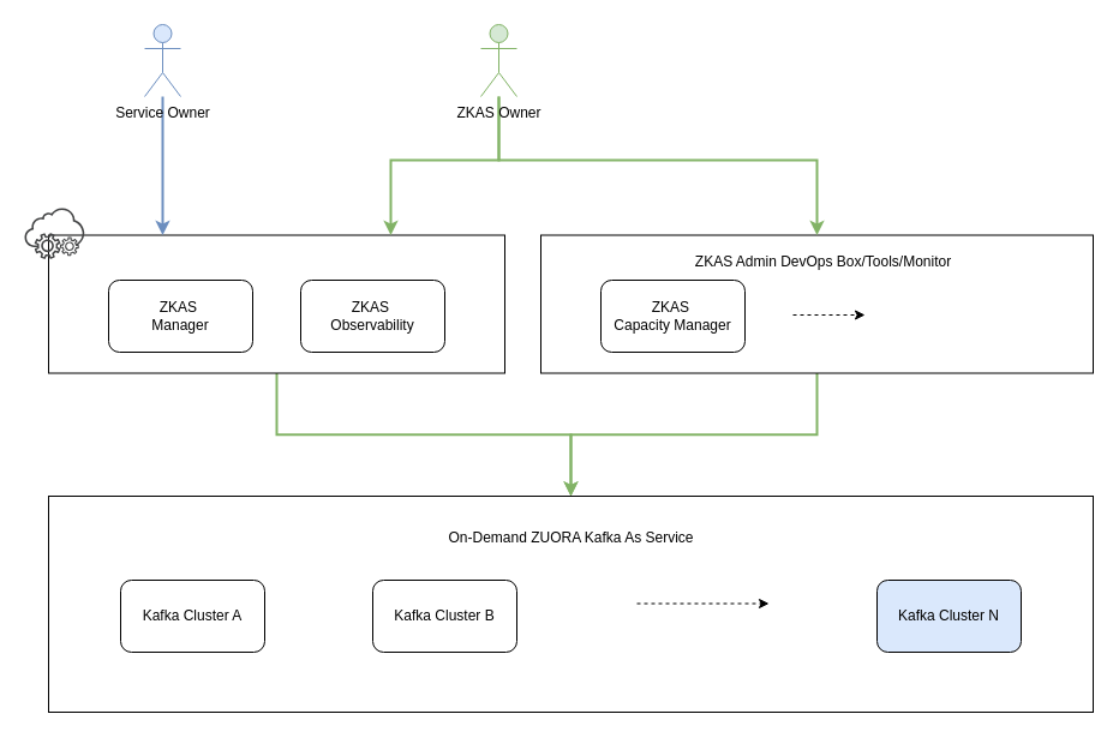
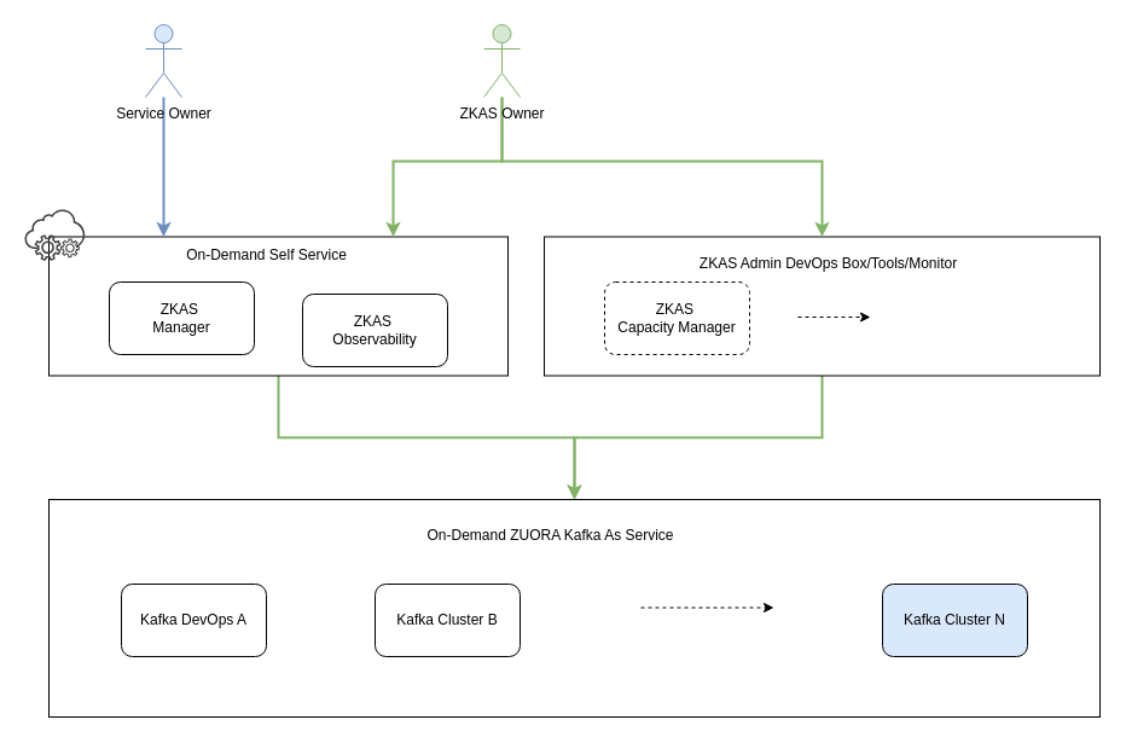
  <mxCell id="0" />
  <mxCell id="1" parent="0" />
  <mxCell id="2" style="edgeStyle=orthogonalEdgeStyle;rounded=0;orthogonalLoop=1;jettySize=auto;html=1;entryX=0.5;entryY=0;entryDx=0;entryDy=0;strokeWidth=2;fillColor=#d5e8d4;strokeColor=#82b366;" edge="1" parent="1" source="3" target="6"><mxGeometry relative="1" as="geometry" /></mxCell>
  <mxCell id="3" value="" style="rounded=0;whiteSpace=wrap;html=1;" vertex="1" parent="1"><mxGeometry x="40" y="195.5" width="380" height="115" as="geometry" /></mxCell>
  <mxCell id="4" style="edgeStyle=orthogonalEdgeStyle;rounded=0;orthogonalLoop=1;jettySize=auto;html=1;entryX=0.5;entryY=0;entryDx=0;entryDy=0;strokeWidth=2;fillColor=#d5e8d4;strokeColor=#82b366;" edge="1" parent="1" source="5" target="6"><mxGeometry relative="1" as="geometry" /></mxCell>
  <mxCell id="5" value="" style="rounded=0;whiteSpace=wrap;html=1;" vertex="1" parent="1"><mxGeometry x="450" y="195.5" width="460" height="115" as="geometry" /></mxCell>
  <mxCell id="6" value="" style="rounded=0;whiteSpace=wrap;html=1;" parent="1" vertex="1"><mxGeometry x="40" y="413" width="870" height="180" as="geometry" /></mxCell>
  <mxCell id="7" style="edgeStyle=orthogonalEdgeStyle;rounded=0;orthogonalLoop=1;jettySize=auto;html=1;entryX=0.25;entryY=0;entryDx=0;entryDy=0;strokeWidth=2;fillColor=#dae8fc;strokeColor=#6c8ebf;" edge="1" parent="1" source="8" target="3"><mxGeometry relative="1" as="geometry" /></mxCell>
  <mxCell id="8" value="Service Owner" style="shape=umlActor;verticalLabelPosition=bottom;verticalAlign=top;html=1;outlineConnect=0;fillColor=#dae8fc;strokeColor=#6c8ebf;" parent="1" vertex="1"><mxGeometry x="120" y="20" width="30" height="60" as="geometry" /></mxCell>
- <mxCell id="9" value="Kafka Cluster A" style="rounded=1;whiteSpace=wrap;html=1;" parent="1" vertex="1"><mxGeometry x="100" y="483" width="120" height="60" as="geometry" /></mxCell>
+ <mxCell id="9" value="Kafka DevOps A" style="rounded=1;whiteSpace=wrap;html=1;" parent="1" vertex="1"><mxGeometry x="100" y="483" width="120" height="60" as="geometry" /></mxCell>
  <mxCell id="10" value="Kafka Cluster B" style="rounded=1;whiteSpace=wrap;html=1;" parent="1" vertex="1"><mxGeometry x="310" y="483" width="120" height="60" as="geometry" /></mxCell>
  <mxCell id="11" value="Kafka Cluster N" style="rounded=1;whiteSpace=wrap;html=1;fillColor=#dae8fc;" parent="1" vertex="1"><mxGeometry x="730" y="483" width="120" height="60" as="geometry" /></mxCell>
  <mxCell id="12" value="ZKAS&amp;nbsp;&lt;div&gt;Manager&lt;/div&gt;" style="rounded=1;whiteSpace=wrap;html=1;" parent="1" vertex="1"><mxGeometry x="90" y="233" width="120" height="60" as="geometry" /></mxCell>
- <mxCell id="13" value="ZKAS&amp;nbsp;&lt;div&gt;Capacity Manager&lt;/div&gt;" style="rounded=1;whiteSpace=wrap;html=1;" parent="1" vertex="1"><mxGeometry x="500" y="233" width="120" height="60" as="geometry" /></mxCell>
- <mxCell id="14" value="ZKAS&amp;nbsp;&lt;div&gt;Observability&lt;/div&gt;" style="rounded=1;whiteSpace=wrap;html=1;" parent="1" vertex="1"><mxGeometry x="250" y="233" width="120" height="60" as="geometry" /></mxCell>
+ <mxCell id="13" value="ZKAS&amp;nbsp;&lt;div&gt;Capacity Manager&lt;/div&gt;" style="rounded=1;whiteSpace=wrap;html=1;dashed=1;" parent="1" vertex="1"><mxGeometry x="500" y="233" width="120" height="60" as="geometry" /></mxCell>
+ <mxCell id="14" value="ZKAS&amp;nbsp;&lt;div&gt;Observability&lt;/div&gt;" style="rounded=1;whiteSpace=wrap;html=1;" parent="1" vertex="1"><mxGeometry x="250" y="243" width="120" height="60" as="geometry" /></mxCell>
  <mxCell id="15" value="" style="endArrow=classic;html=1;rounded=0;dashed=1;" parent="1" edge="1"><mxGeometry width="50" height="50" relative="1" as="geometry"><mxPoint x="530" y="502.5" as="sourcePoint" /><mxPoint x="640" y="502.5" as="targetPoint" /></mxGeometry></mxCell>
  <mxCell id="16" style="edgeStyle=orthogonalEdgeStyle;rounded=0;orthogonalLoop=1;jettySize=auto;html=1;entryX=0.5;entryY=0;entryDx=0;entryDy=0;strokeWidth=2;fillColor=#d5e8d4;strokeColor=#82b366;" edge="1" parent="1" source="18" target="5"><mxGeometry relative="1" as="geometry"><Array as="points"><mxPoint x="415" y="133" /><mxPoint x="680" y="133" /></Array></mxGeometry></mxCell>
  <mxCell id="17" style="edgeStyle=orthogonalEdgeStyle;rounded=0;orthogonalLoop=1;jettySize=auto;html=1;entryX=0.75;entryY=0;entryDx=0;entryDy=0;strokeWidth=2;fillColor=#d5e8d4;strokeColor=#82b366;" edge="1" parent="1" source="18" target="3"><mxGeometry relative="1" as="geometry"><Array as="points"><mxPoint x="415" y="133" /><mxPoint x="325" y="133" /></Array></mxGeometry></mxCell>
  <mxCell id="18" value="ZKAS Owner" style="shape=umlActor;verticalLabelPosition=bottom;verticalAlign=top;html=1;outlineConnect=0;fillColor=#d5e8d4;strokeColor=#82b366;" parent="1" vertex="1"><mxGeometry x="400" y="20" width="30" height="60" as="geometry" /></mxCell>
  <mxCell id="19" value="" style="endArrow=classic;html=1;rounded=0;dashed=1;" edge="1" parent="1"><mxGeometry width="50" height="50" relative="1" as="geometry"><mxPoint x="660" y="262" as="sourcePoint" /><mxPoint x="720" y="262" as="targetPoint" /></mxGeometry></mxCell>
  <mxCell id="20" value="" style="sketch=0;pointerEvents=1;shadow=0;dashed=0;html=1;strokeColor=none;fillColor=#434445;aspect=fixed;labelPosition=center;verticalLabelPosition=bottom;verticalAlign=top;align=center;outlineConnect=0;shape=mxgraph.vvd.on_demand_self_service;" vertex="1" parent="1"><mxGeometry x="20" y="173" width="50" height="42.5" as="geometry" /></mxCell>
+ <mxCell id="21" value="On-Demand Self Service" style="text;html=1;align=center;verticalAlign=middle;resizable=0;points=[];autosize=1;strokeColor=none;fillColor=none;" vertex="1" parent="1"><mxGeometry x="140" y="195.5" width="160" height="30" as="geometry" /></mxCell>
  <mxCell id="22" value="ZKAS Admin DevOps Box/Tools/Monitor" style="text;html=1;align=center;verticalAlign=middle;resizable=0;points=[];autosize=1;strokeColor=none;fillColor=none;" vertex="1" parent="1"><mxGeometry x="565" y="203" width="240" height="30" as="geometry" /></mxCell>
- <mxCell id="23" value="On-Demand ZUORA Kafka As Service" style="text;html=1;align=center;verticalAlign=middle;resizable=0;points=[];autosize=1;strokeColor=none;fillColor=none;" vertex="1" parent="1"><mxGeometry x="360" y="433" width="230" height="30" as="geometry" /></mxCell>
+ <mxCell id="23" value="On-Demand ZUORA Kafka As Service" style="text;html=1;align=center;verticalAlign=middle;resizable=0;points=[];autosize=1;strokeColor=none;fillColor=none;" vertex="1" parent="1"><mxGeometry x="340" y="428" width="230" height="30" as="geometry" /></mxCell>
